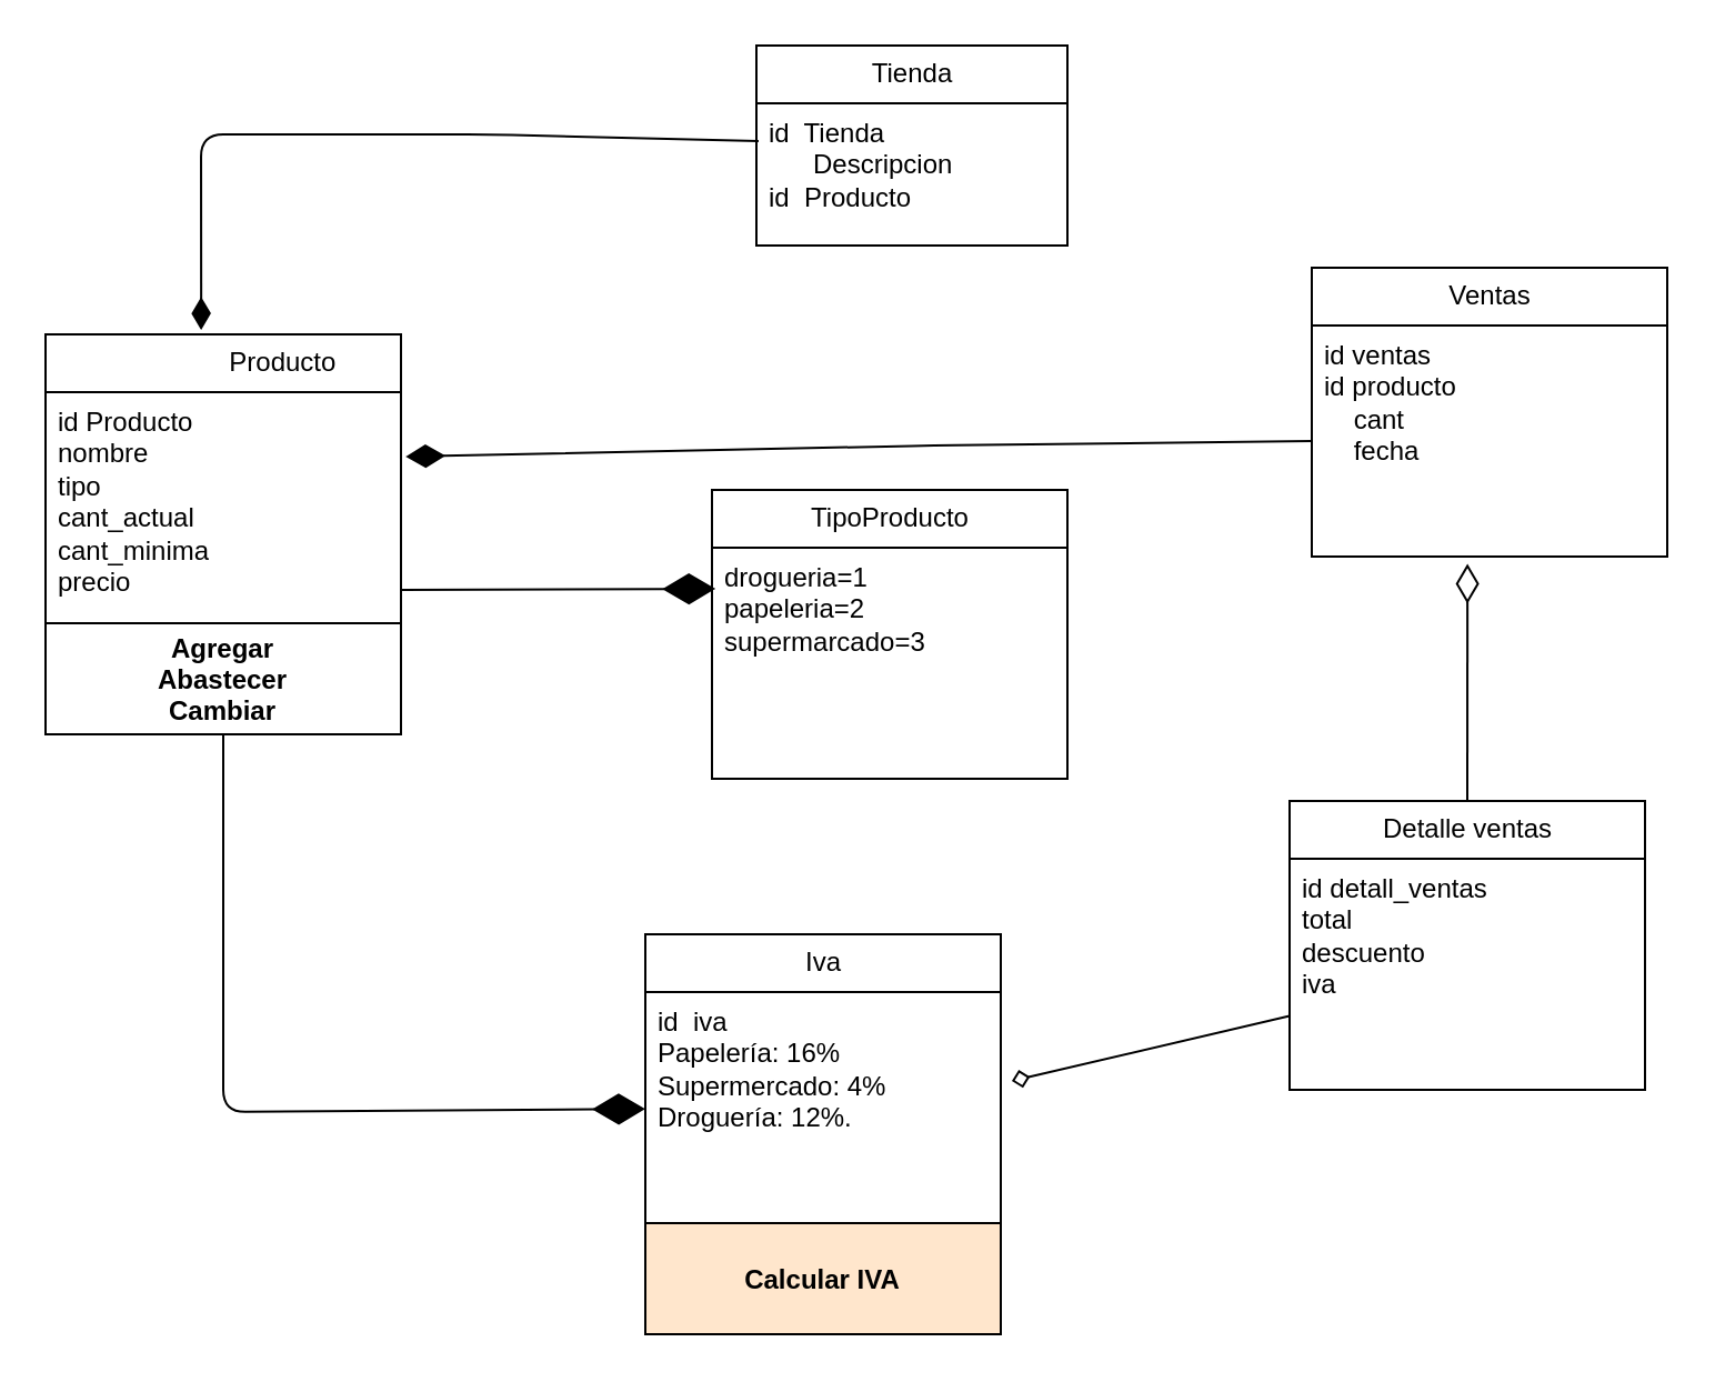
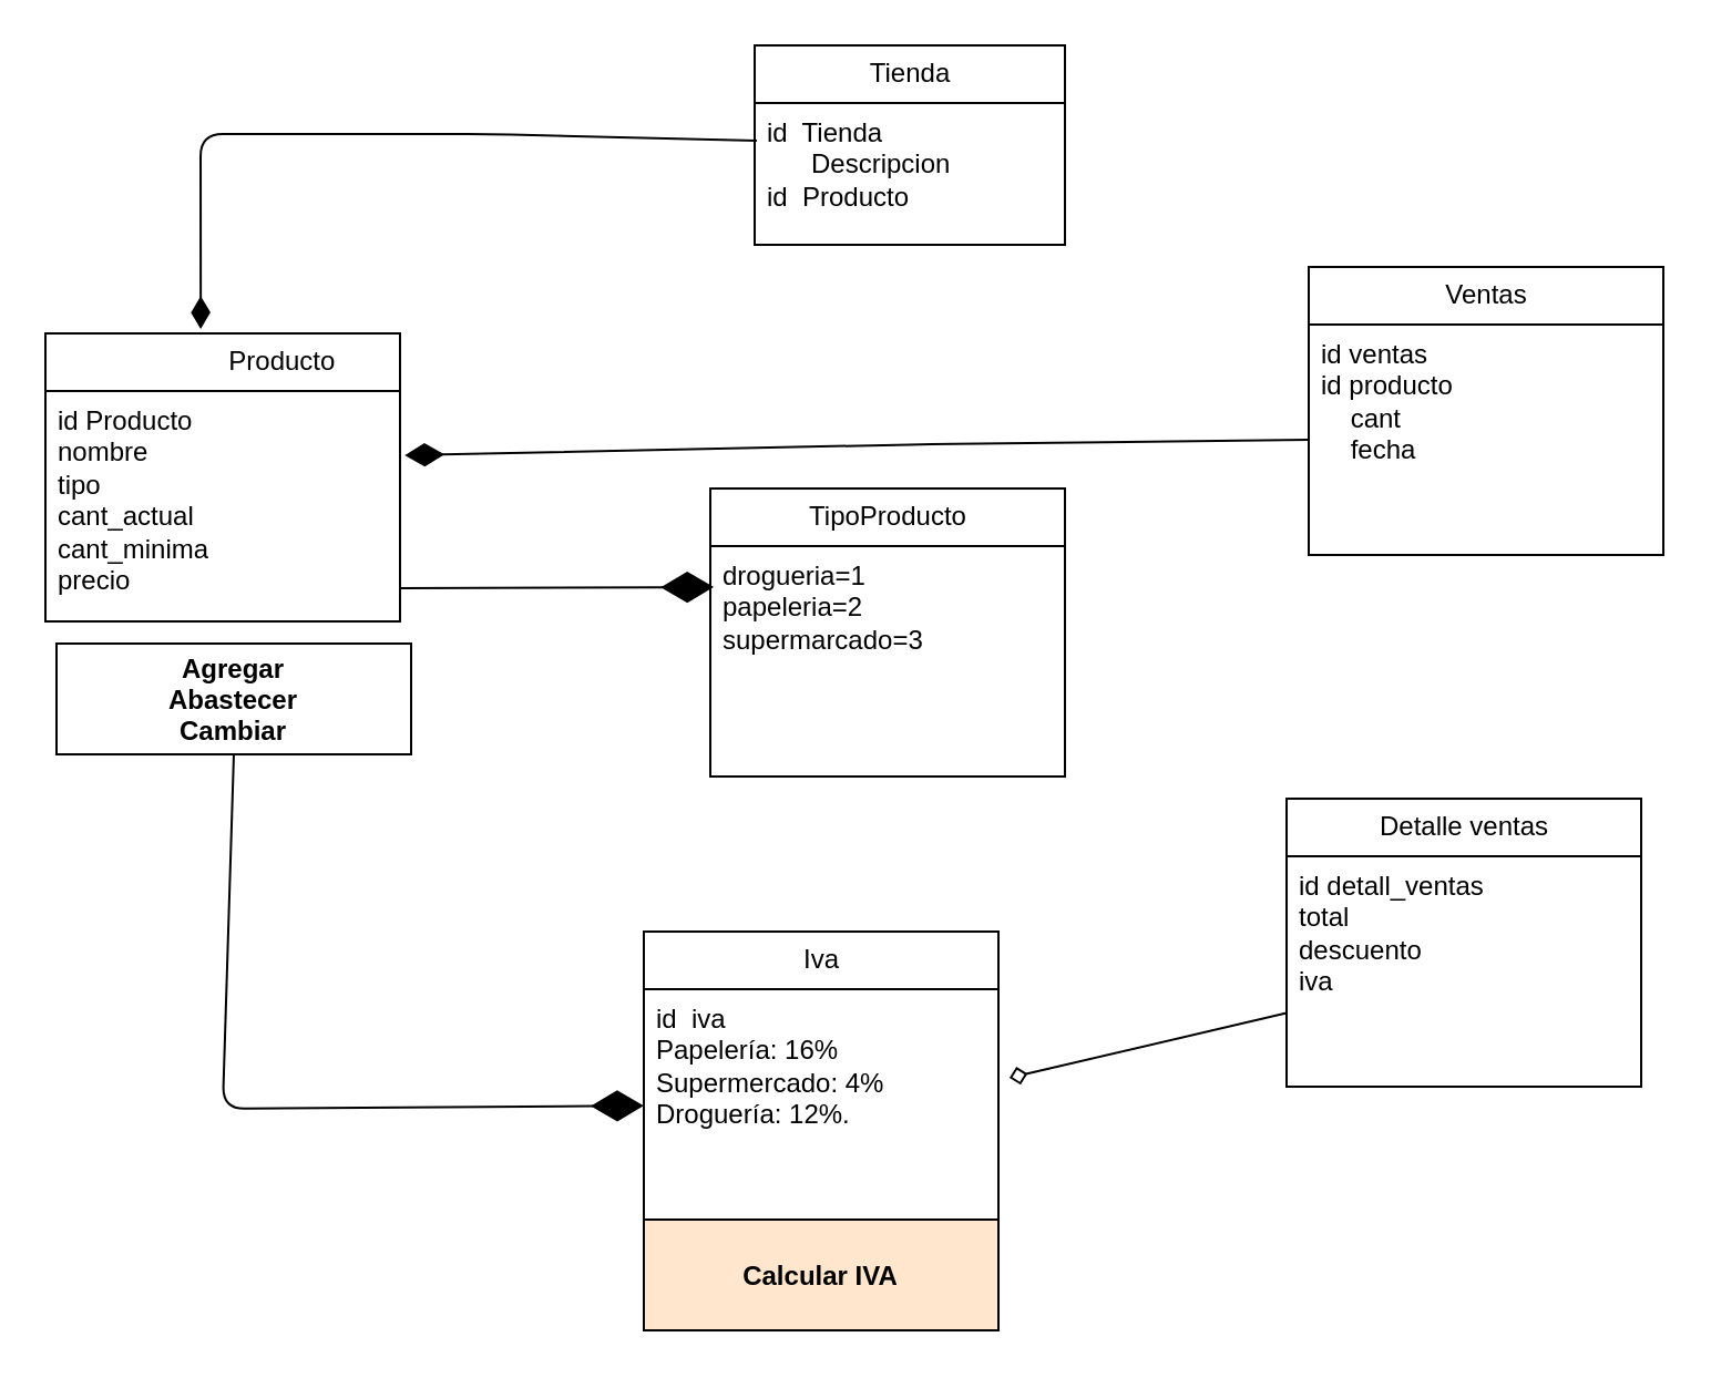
  <mxCell id="0" />
  <mxCell id="1" parent="0" />
  <mxCell id="2" value="Tienda" style="swimlane;fontStyle=0;childLayout=stackLayout;horizontal=1;startSize=26;fillColor=none;horizontalStack=0;resizeParent=1;resizeParentMax=0;resizeLast=0;collapsible=1;marginBottom=0;html=1;" parent="1" vertex="1"><mxGeometry x="340" width="140" height="90" as="geometry" y="20" /></mxCell>
  <mxCell id="3" value="id&amp;nbsp; Tienda&lt;br&gt;&amp;nbsp; &amp;nbsp; &amp;nbsp; Descripcion&lt;br&gt;id&amp;nbsp; Producto" style="text;strokeColor=none;fillColor=none;align=left;verticalAlign=top;spacingLeft=4;spacingRight=4;overflow=hidden;rotatable=0;points=[[0,0.5],[1,0.5]];portConstraint=eastwest;whiteSpace=wrap;html=1;" parent="2" vertex="1"><mxGeometry y="26" width="140" height="64" as="geometry" /></mxCell>
  <mxCell id="4" value="&lt;span style=&quot;white-space: pre;&quot;&gt;&#09;&lt;/span&gt;&lt;span style=&quot;white-space: pre;&quot;&gt;&#09;&lt;/span&gt;Producto" style="swimlane;fontStyle=0;childLayout=stackLayout;horizontal=1;startSize=26;fillColor=none;horizontalStack=0;resizeParent=1;resizeParentMax=0;resizeLast=0;collapsible=1;marginBottom=0;html=1;" parent="1" vertex="1"><mxGeometry x="20" y="150" width="160" height="130" as="geometry" /></mxCell>
  <mxCell id="5" value="id Producto&lt;br&gt;nombre&lt;br&gt;tipo&lt;br&gt;cant_actual&lt;br&gt;cant_minima&lt;br&gt;precio" style="text;strokeColor=none;fillColor=none;align=left;verticalAlign=top;spacingLeft=4;spacingRight=4;overflow=hidden;rotatable=0;points=[[0,0.5],[1,0.5]];portConstraint=eastwest;whiteSpace=wrap;html=1;" parent="4" vertex="1"><mxGeometry y="26" width="160" height="104" as="geometry" /></mxCell>
  <mxCell id="6" value="Ventas" style="swimlane;fontStyle=0;childLayout=stackLayout;horizontal=1;startSize=26;fillColor=none;horizontalStack=0;resizeParent=1;resizeParentMax=0;resizeLast=0;collapsible=1;marginBottom=0;html=1;" parent="1" vertex="1"><mxGeometry x="590" y="120" width="160" height="130" as="geometry" /></mxCell>
  <mxCell id="7" value="id ventas&lt;br&gt;id producto&lt;br&gt;&amp;nbsp; &amp;nbsp; cant&lt;br&gt;&amp;nbsp; &amp;nbsp; fecha" style="text;strokeColor=none;fillColor=none;align=left;verticalAlign=top;spacingLeft=4;spacingRight=4;overflow=hidden;rotatable=0;points=[[0,0.5],[1,0.5]];portConstraint=eastwest;whiteSpace=wrap;html=1;" parent="6" vertex="1"><mxGeometry y="26" width="160" height="104" as="geometry" /></mxCell>
  <mxCell id="8" value="Iva" style="swimlane;fontStyle=0;childLayout=stackLayout;horizontal=1;startSize=26;fillColor=none;horizontalStack=0;resizeParent=1;resizeParentMax=0;resizeLast=0;collapsible=1;marginBottom=0;html=1;" parent="1" vertex="1"><mxGeometry x="290" y="420" width="160" height="130" as="geometry"><mxRectangle x="300" y="290" width="60" height="30" as="alternateBounds" /></mxGeometry></mxCell>
  <mxCell id="9" value="id&amp;nbsp; iva&lt;br&gt;Papelería: 16%&amp;nbsp; Supermercado: 4% Droguería: 12%." style="text;strokeColor=none;fillColor=none;align=left;verticalAlign=top;spacingLeft=4;spacingRight=4;overflow=hidden;rotatable=0;points=[[0,0.5],[1,0.5]];portConstraint=eastwest;whiteSpace=wrap;html=1;" parent="8" vertex="1"><mxGeometry y="26" width="160" height="104" as="geometry" /></mxCell>
- <mxCell id="10" style="edgeStyle=none;html=1;exitX=0.5;exitY=0;exitDx=0;exitDy=0;entryX=0.438;entryY=1.031;entryDx=0;entryDy=0;entryPerimeter=0;endArrow=diamondThin;endFill=0;endSize=15;" parent="1" source="11" target="7" edge="1"><mxGeometry relative="1" as="geometry" /></mxCell>
  <mxCell id="11" value="Detalle ventas" style="swimlane;fontStyle=0;childLayout=stackLayout;horizontal=1;startSize=26;fillColor=none;horizontalStack=0;resizeParent=1;resizeParentMax=0;resizeLast=0;collapsible=1;marginBottom=0;html=1;" parent="1" vertex="1"><mxGeometry x="580" y="360" width="160" height="130" as="geometry" /></mxCell>
  <mxCell id="12" value="id detall_ventas&lt;br&gt;total&lt;br&gt;descuento&amp;nbsp;&lt;br&gt;iva&lt;br&gt;" style="text;strokeColor=none;fillColor=none;align=left;verticalAlign=top;spacingLeft=4;spacingRight=4;overflow=hidden;rotatable=0;points=[[0,0.5],[1,0.5]];portConstraint=eastwest;whiteSpace=wrap;html=1;" parent="11" vertex="1"><mxGeometry y="26" width="160" height="104" as="geometry" /></mxCell>
  <mxCell id="13" style="edgeStyle=none;html=1;exitX=0.007;exitY=0.266;exitDx=0;exitDy=0;exitPerimeter=0;endArrow=diamondThin;endFill=1;endSize=12;entryX=0.438;entryY=-0.015;entryDx=0;entryDy=0;entryPerimeter=0;" parent="1" source="3" target="4" edge="1"><mxGeometry relative="1" as="geometry"><mxPoint x="90" y="140" as="targetPoint" /><Array as="points"><mxPoint x="220" y="60" /><mxPoint x="90" y="60" /></Array></mxGeometry></mxCell>
  <mxCell id="14" style="edgeStyle=none;html=1;exitX=0.5;exitY=1;exitDx=0;exitDy=0;endArrow=diamondThin;endFill=1;endSize=21;" parent="1" source="15" target="9" edge="1"><mxGeometry relative="1" as="geometry"><Array as="points"><mxPoint x="100" y="500" /></Array></mxGeometry></mxCell>
- <mxCell id="15" value="Agregar&#10;Abastecer&#10;Cambiar" style="fontStyle=1;" parent="1" vertex="1"><mxGeometry x="20" y="280" width="160" height="50" as="geometry" /></mxCell>
+ <mxCell id="15" value="Agregar&#10;Abastecer&#10;Cambiar" style="fontStyle=1;" parent="1" vertex="1"><mxGeometry x="25" y="290" width="160" height="50" as="geometry" /></mxCell>
  <mxCell id="16" value="Calcular IVA" style="fontStyle=1;fillColor=#ffe6cc;" parent="1" vertex="1"><mxGeometry x="290" y="550" width="160" height="50" as="geometry" /></mxCell>
  <mxCell id="17" style="edgeStyle=none;html=1;entryX=0.01;entryY=0.396;entryDx=0;entryDy=0;entryPerimeter=0;endArrow=diamondThin;endFill=1;endSize=21;" parent="1" edge="1"><mxGeometry relative="1" as="geometry"><mxPoint x="180" y="265.02" as="sourcePoint" /><mxPoint x="321.6" y="264.499" as="targetPoint" /></mxGeometry></mxCell>
  <mxCell id="18" value="TipoProducto" style="swimlane;fontStyle=0;childLayout=stackLayout;horizontal=1;startSize=26;fillColor=none;horizontalStack=0;resizeParent=1;resizeParentMax=0;resizeLast=0;collapsible=1;marginBottom=0;html=1;" parent="1" vertex="1"><mxGeometry x="320" y="220" width="160" height="130" as="geometry" /></mxCell>
  <mxCell id="19" value="drogueria=1&lt;br&gt;papeleria=2&lt;br&gt;supermarcado=3" style="text;strokeColor=none;fillColor=none;align=left;verticalAlign=top;spacingLeft=4;spacingRight=4;overflow=hidden;rotatable=0;points=[[0,0.5],[1,0.5]];portConstraint=eastwest;whiteSpace=wrap;html=1;" parent="18" vertex="1"><mxGeometry y="26" width="160" height="104" as="geometry" /></mxCell>
  <mxCell id="20" style="edgeStyle=none;html=1;exitX=0;exitY=0.5;exitDx=0;exitDy=0;entryX=1.013;entryY=0.279;entryDx=0;entryDy=0;entryPerimeter=0;endArrow=diamondThin;endFill=1;endSize=15;" parent="1" source="7" target="5" edge="1"><mxGeometry relative="1" as="geometry"><Array as="points"><mxPoint x="420" y="200" /></Array></mxGeometry></mxCell>
  <mxCell id="21" style="edgeStyle=none;html=1;endArrow=diamond;endFill=0;entryX=1.031;entryY=0.385;entryDx=0;entryDy=0;entryPerimeter=0;" parent="1" source="12" edge="1" target="9"><mxGeometry relative="1" as="geometry"><mxPoint x="470" y="490" as="targetPoint" /></mxGeometry></mxCell>
